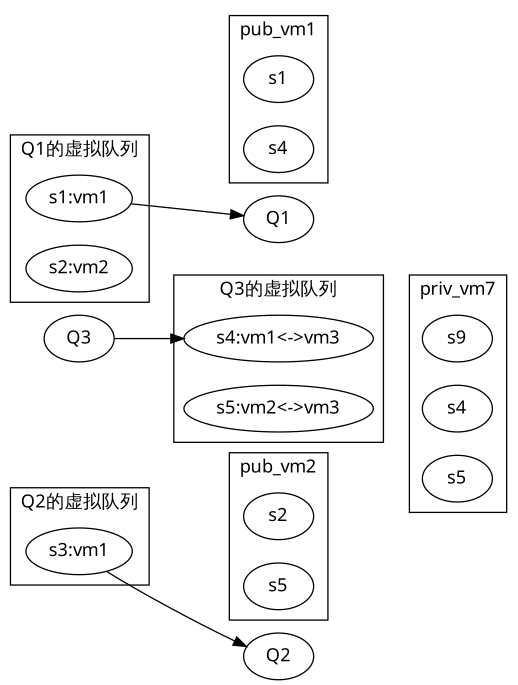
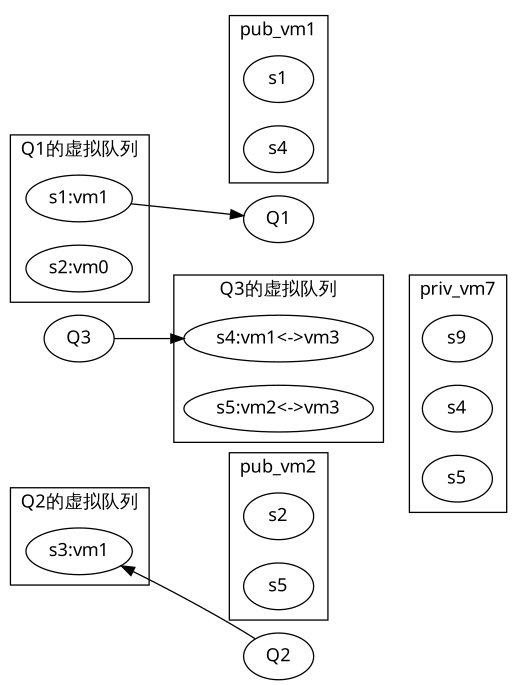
  digraph {
    fontname="Noto Sans"
    rankdir=LR
    splines=FALSE
    node [fontname="Noto Sans"]
    edge [fontname="Noto Sans"]
    n1 [label="s3:vm1"]
    n2 [label="s4:vm1<->vm3"]
    n3 [label="s5:vm2<->vm3"]
    n4 [label="s1:vm1"]
-   n5 [label="s2:vm2"]
+   n5 [label="s2:vm0"]
    n6 [label=s1]
    n7 [label=s4]
    n8 [label=s2]
    n9 [label=s5]
    n10 [label=s9]
    n11 [label=s4]
    n12 [label=s5]
    Q1
    Q3
    Q2
    subgraph cluster_1 {
      label="Q2的虚拟队列"
      n1
    }
    subgraph cluster_2 {
      label="Q3的虚拟队列"
      n2
      n3
    }
    subgraph cluster_3 {
      label="Q1的虚拟队列"
      n4
      n5
    }
    subgraph cluster_4 {
      label=pub_vm1
      n6
      n7
    }
    subgraph cluster_5 {
      label=pub_vm2
      n8
      n9
    }
    subgraph cluster_6 {
      label=priv_vm7
      n10
      n11
      n12
    }
    n1 -> n8 [style=invis]
    n2 -> n10 [style=invis]
    n4 -> n6 [style=invis]
    n4 -> Q1
    Q3 -> n2
-   n1 -> Q2
+   Q2 -> n1
  }
